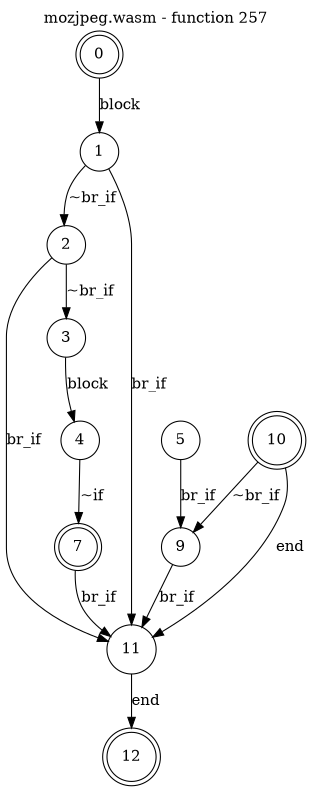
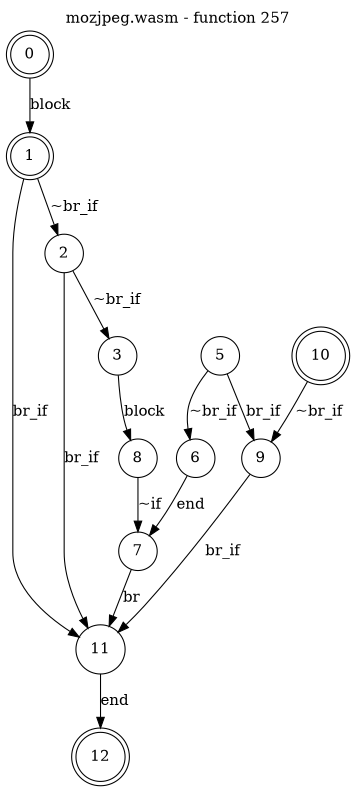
  digraph {
    label="mozjpeg.wasm - function 257"
    labelfontcolor=black
    labelfontname=Helvetica
    labelfontsize=16
    labelloc=t
    node [shape=circle]
    0 [shape=doublecircle]
-   1
+   1 [shape=doublecircle]
    2
    11
    12 [shape=doublecircle]
    3
-   4
-   7 [shape=doublecircle]
+   4 [label=8]
+   7
    5
+   6
    9
    10 [shape=doublecircle]
    0 -> 1 [label=block]
    1 -> 2 [label="~br_if"]
    1 -> 11 [label=br_if]
    2 -> 11 [label=br_if]
    2 -> 3 [label="~br_if"]
    11 -> 12 [label=end]
    3 -> 4 [label=block]
    4 -> 7 [label="~if"]
-   7 -> 11 [label=br_if]
+   7 -> 11 [label=br]
+   5 -> 6 [label="~br_if"]
    5 -> 9 [label=br_if]
+   6 -> 7 [label=end]
    9 -> 11 [label=br_if]
-   10 -> 11 [label=end]
    10 -> 9 [label="~br_if"]
  }
